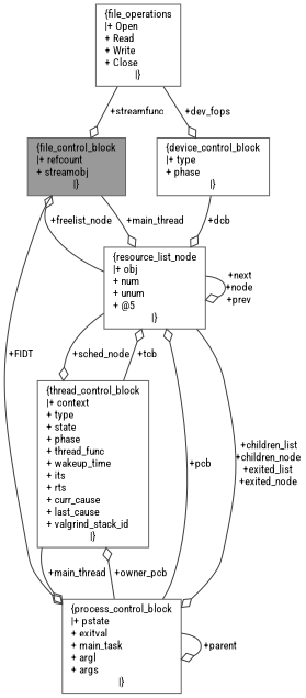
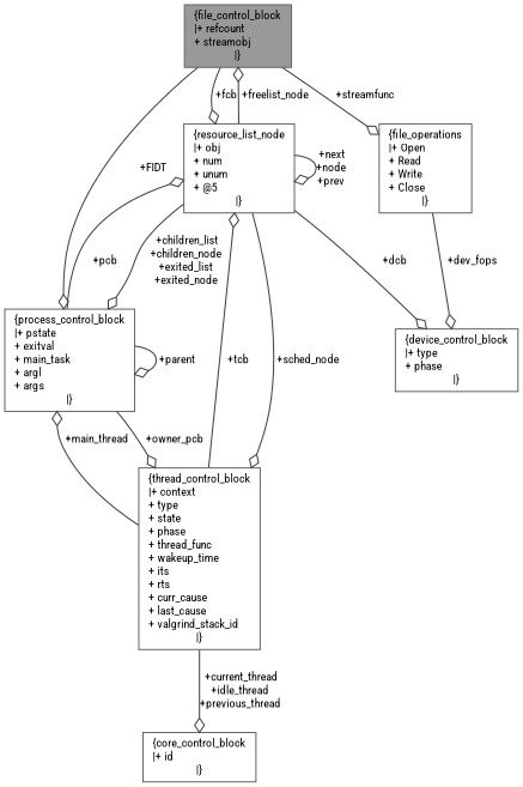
  digraph {
    fontname="Roboto Condensed"
    node [color=gray40 fillcolor=white fontname="Roboto Condensed" fontsize=10 shape=box style=filled]
    edge [arrowhead=odiamond color=grey25 fontname="Roboto Condensed" fontsize=10 labelfontname=Helvetica labelfontsize=10 style=solid]
    n1 [fillcolor=grey60 fontcolor=black height=0.2 label="{file_control_block\n|+ refcount\l+ streamobj\l|}" width=0.4]
    n2 [height=0.2 label="{resource_list_node\n|+ obj\l+ num\l+ unum\l+ @5\l|}" width=0.4]
    n3 [height=0.2 label="{process_control_block\n|+ pstate\l+ exitval\l+ main_task\l+ argl\l+ args\l|}" width=0.4]
    n4 [height=0.2 label="{thread_control_block\n|+ context\l+ type\l+ state\l+ phase\l+ thread_func\l+ wakeup_time\l+ its\l+ rts\l+ curr_cause\l+ last_cause\l+ valgrind_stack_id\l|}" width=0.4]
    n5 [height=0.2 label="{file_operations\n|+ Open\l+ Read\l+ Write\l+ Close\l|}" width=0.4]
    n6 [height=0.2 label="{device_control_block\n|+ type\l+ phase\l|}" width=0.4]
-   n1 -> n2 [label=" +main_thread"]
+   n7 [height=0.2 label="{core_control_block\n|+ id\l|}" width=0.4]
+   n1 -> n2 [label=" +fcb"]
    n1 -> n3 [label=" +FIDT"]
    n2 -> n1 [label=" +freelist_node"]
    n2 -> n2 [label=" +next\n+node\n+prev"]
    n2 -> n3 [label=" +children_list\n+children_node\n+exited_list\n+exited_node"]
    n2 -> n4 [label=" +sched_node"]
    n3 -> n2 [label=" +pcb"]
    n3 -> n3 [label=" +parent"]
    n3 -> n4 [label=" +owner_pcb"]
    n4 -> n2 [label=" +tcb"]
    n4 -> n3 [label=" +main_thread"]
-   n5 -> n1 [label=" +streamfunc"]
+   n4 -> n7 [label=" +current_thread\n+idle_thread\n+previous_thread"]
+   n1 -> n5 [label=" +streamfunc"]
    n5 -> n6 [label=" +dev_fops"]
-   n6 -> n2 [label=" +dcb"]
+   n2 -> n6 [label=" +dcb"]
  }
